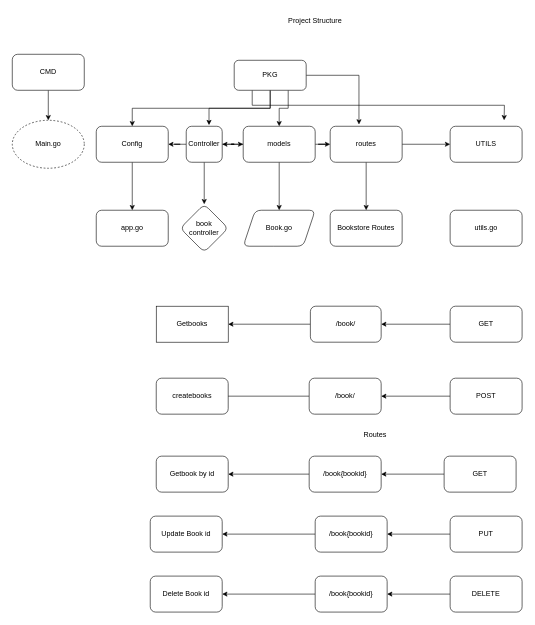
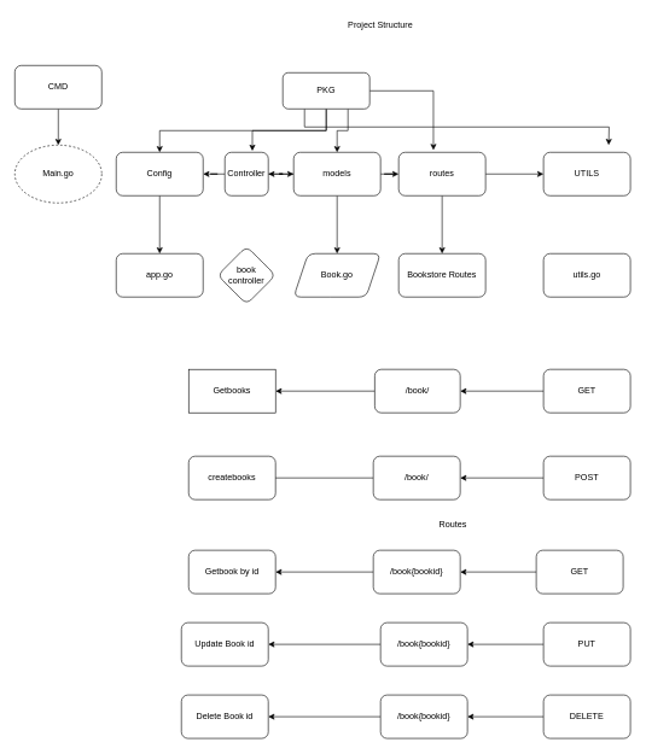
  <mxCell id="0" />
  <mxCell id="1" parent="0" />
  <mxCell id="2" style="edgeStyle=orthogonalEdgeStyle;rounded=0;orthogonalLoop=1;jettySize=auto;html=1;exitX=0.5;exitY=1;exitDx=0;exitDy=0;" edge="1" parent="1" source="3" target="4"><mxGeometry relative="1" as="geometry"><mxPoint x="80" y="220" as="targetPoint" /></mxGeometry></mxCell>
  <mxCell id="3" value="CMD" style="rounded=1;whiteSpace=wrap;html=1;" vertex="1" parent="1"><mxGeometry x="20" y="90" width="120" height="60" as="geometry" /></mxCell>
  <mxCell id="4" value="Main.go" style="ellipse;whiteSpace=wrap;html=1;dashed=1;" vertex="1" parent="1"><mxGeometry x="20" y="200" width="120" height="80" as="geometry" /></mxCell>
  <mxCell id="5" style="edgeStyle=orthogonalEdgeStyle;rounded=0;orthogonalLoop=1;jettySize=auto;html=1;exitX=0.5;exitY=1;exitDx=0;exitDy=0;" edge="1" parent="1" source="10" target="12"><mxGeometry relative="1" as="geometry"><mxPoint x="190" y="210" as="targetPoint" /></mxGeometry></mxCell>
  <mxCell id="6" style="edgeStyle=orthogonalEdgeStyle;rounded=0;orthogonalLoop=1;jettySize=auto;html=1;exitX=0.5;exitY=1;exitDx=0;exitDy=0;entryX=0.633;entryY=-0.033;entryDx=0;entryDy=0;entryPerimeter=0;" edge="1" parent="1" source="10" target="17"><mxGeometry relative="1" as="geometry" /></mxCell>
  <mxCell id="7" style="edgeStyle=orthogonalEdgeStyle;rounded=0;orthogonalLoop=1;jettySize=auto;html=1;exitX=0.75;exitY=1;exitDx=0;exitDy=0;entryX=0.5;entryY=0;entryDx=0;entryDy=0;" edge="1" parent="1" source="10" target="21"><mxGeometry relative="1" as="geometry" /></mxCell>
  <mxCell id="8" style="edgeStyle=orthogonalEdgeStyle;rounded=0;orthogonalLoop=1;jettySize=auto;html=1;exitX=1;exitY=0.5;exitDx=0;exitDy=0;entryX=0.4;entryY=-0.05;entryDx=0;entryDy=0;entryPerimeter=0;" edge="1" parent="1" source="10" target="24"><mxGeometry relative="1" as="geometry" /></mxCell>
  <mxCell id="9" style="edgeStyle=orthogonalEdgeStyle;rounded=0;orthogonalLoop=1;jettySize=auto;html=1;exitX=0.25;exitY=1;exitDx=0;exitDy=0;" edge="1" parent="1" source="10"><mxGeometry relative="1" as="geometry"><mxPoint x="840" y="200" as="targetPoint" /></mxGeometry></mxCell>
  <mxCell id="10" value="PKG" style="rounded=1;whiteSpace=wrap;html=1;" vertex="1" parent="1"><mxGeometry x="390" y="100" width="120" height="50" as="geometry" /></mxCell>
  <mxCell id="11" value="" style="edgeStyle=orthogonalEdgeStyle;rounded=0;orthogonalLoop=1;jettySize=auto;html=1;" edge="1" parent="1" source="12" target="26"><mxGeometry relative="1" as="geometry" /></mxCell>
  <mxCell id="12" value="Config" style="rounded=1;whiteSpace=wrap;html=1;" vertex="1" parent="1"><mxGeometry x="160" y="210" width="120" height="60" as="geometry" /></mxCell>
  <mxCell id="13" style="edgeStyle=orthogonalEdgeStyle;rounded=0;orthogonalLoop=1;jettySize=auto;html=1;exitX=0.5;exitY=1;exitDx=0;exitDy=0;" edge="1" parent="1" source="12" target="12"><mxGeometry relative="1" as="geometry" /></mxCell>
  <mxCell id="14" value="" style="edgeStyle=orthogonalEdgeStyle;rounded=0;orthogonalLoop=1;jettySize=auto;html=1;" edge="1" parent="1" source="17" target="12"><mxGeometry relative="1" as="geometry" /></mxCell>
  <mxCell id="15" style="edgeStyle=orthogonalEdgeStyle;rounded=0;orthogonalLoop=1;jettySize=auto;html=1;exitX=1;exitY=0.5;exitDx=0;exitDy=0;" edge="1" parent="1" source="17" target="21"><mxGeometry relative="1" as="geometry" /></mxCell>
- <mxCell id="16" value="" style="edgeStyle=orthogonalEdgeStyle;rounded=0;orthogonalLoop=1;jettySize=auto;html=1;" edge="1" parent="1" source="17" target="27"><mxGeometry relative="1" as="geometry" /></mxCell>
  <mxCell id="17" value="Controller" style="rounded=1;whiteSpace=wrap;html=1;" vertex="1" parent="1"><mxGeometry x="310" y="210" width="60" height="60" as="geometry" /></mxCell>
  <mxCell id="18" value="" style="edgeStyle=orthogonalEdgeStyle;rounded=0;orthogonalLoop=1;jettySize=auto;html=1;" edge="1" parent="1" source="21" target="17"><mxGeometry relative="1" as="geometry" /></mxCell>
  <mxCell id="19" style="edgeStyle=orthogonalEdgeStyle;rounded=0;orthogonalLoop=1;jettySize=auto;html=1;exitX=1;exitY=0.5;exitDx=0;exitDy=0;" edge="1" parent="1" source="21" target="24"><mxGeometry relative="1" as="geometry" /></mxCell>
  <mxCell id="20" value="" style="edgeStyle=orthogonalEdgeStyle;rounded=0;orthogonalLoop=1;jettySize=auto;html=1;" edge="1" parent="1" source="21" target="28"><mxGeometry relative="1" as="geometry" /></mxCell>
  <mxCell id="21" value="models" style="rounded=1;whiteSpace=wrap;html=1;" vertex="1" parent="1"><mxGeometry x="405" y="210" width="120" height="60" as="geometry" /></mxCell>
  <mxCell id="22" value="" style="edgeStyle=orthogonalEdgeStyle;rounded=0;orthogonalLoop=1;jettySize=auto;html=1;" edge="1" parent="1" source="24" target="25"><mxGeometry relative="1" as="geometry" /></mxCell>
  <mxCell id="23" value="" style="edgeStyle=orthogonalEdgeStyle;rounded=0;orthogonalLoop=1;jettySize=auto;html=1;" edge="1" parent="1" source="24" target="29"><mxGeometry relative="1" as="geometry" /></mxCell>
  <mxCell id="24" value="routes" style="rounded=1;whiteSpace=wrap;html=1;" vertex="1" parent="1"><mxGeometry x="550" y="210" width="120" height="60" as="geometry" /></mxCell>
  <mxCell id="25" value="UTILS" style="rounded=1;whiteSpace=wrap;html=1;" vertex="1" parent="1"><mxGeometry x="750" y="210" width="120" height="60" as="geometry" /></mxCell>
  <mxCell id="26" value="app.go&lt;br&gt;" style="whiteSpace=wrap;html=1;rounded=1;" vertex="1" parent="1"><mxGeometry x="160" y="350" width="120" height="60" as="geometry" /></mxCell>
  <mxCell id="27" value="book controller" style="rhombus;whiteSpace=wrap;html=1;rounded=1;" vertex="1" parent="1"><mxGeometry x="300" y="340" width="80" height="80" as="geometry" /></mxCell>
  <mxCell id="28" value="Book.go" style="shape=parallelogram;perimeter=parallelogramPerimeter;whiteSpace=wrap;html=1;fixedSize=1;rounded=1;" vertex="1" parent="1"><mxGeometry x="405" y="350" width="120" height="60" as="geometry" /></mxCell>
  <mxCell id="29" value="Bookstore Routes" style="whiteSpace=wrap;html=1;rounded=1;" vertex="1" parent="1"><mxGeometry x="550" y="350" width="120" height="60" as="geometry" /></mxCell>
  <mxCell id="30" value="utils.go" style="rounded=1;whiteSpace=wrap;html=1;" vertex="1" parent="1"><mxGeometry x="750" y="350" width="120" height="60" as="geometry" /></mxCell>
  <mxCell id="31" value="Project Structure" style="text;html=1;strokeColor=none;fillColor=none;align=center;verticalAlign=middle;whiteSpace=wrap;rounded=0;" vertex="1" parent="1"><mxGeometry x="290" y="20" width="470" height="30" as="geometry" /></mxCell>
  <mxCell id="32" value="" style="edgeStyle=orthogonalEdgeStyle;rounded=0;orthogonalLoop=1;jettySize=auto;html=1;" edge="1" parent="1" source="33" target="35"><mxGeometry relative="1" as="geometry"><mxPoint x="670" y="540" as="targetPoint" /></mxGeometry></mxCell>
  <mxCell id="33" value="GET" style="rounded=1;whiteSpace=wrap;html=1;" vertex="1" parent="1"><mxGeometry x="750" y="510" width="120" height="60" as="geometry" /></mxCell>
  <mxCell id="34" value="" style="edgeStyle=orthogonalEdgeStyle;rounded=0;orthogonalLoop=1;jettySize=auto;html=1;" edge="1" parent="1" source="35" target="36"><mxGeometry relative="1" as="geometry"><mxPoint x="530" y="540" as="targetPoint" /></mxGeometry></mxCell>
  <mxCell id="35" value="/book/" style="rounded=1;whiteSpace=wrap;html=1;" vertex="1" parent="1"><mxGeometry x="517" y="510" width="118" height="60" as="geometry" /></mxCell>
  <mxCell id="36" value="Getbooks" style="rounded=0;whiteSpace=wrap;html=1;" vertex="1" parent="1"><mxGeometry x="260" y="510" width="120" height="60" as="geometry" /></mxCell>
  <mxCell id="37" value="" style="edgeStyle=orthogonalEdgeStyle;rounded=0;orthogonalLoop=1;jettySize=auto;html=1;" edge="1" parent="1" source="38" target="40"><mxGeometry relative="1" as="geometry" /></mxCell>
  <mxCell id="38" value="POST" style="rounded=1;whiteSpace=wrap;html=1;" vertex="1" parent="1"><mxGeometry x="750" y="630" width="120" height="60" as="geometry" /></mxCell>
  <mxCell id="39" value="" style="edgeStyle=orthogonalEdgeStyle;rounded=0;orthogonalLoop=1;jettySize=auto;html=1;" edge="1" parent="1" source="40"><mxGeometry relative="1" as="geometry"><mxPoint x="370" y="660" as="targetPoint" /></mxGeometry></mxCell>
  <mxCell id="40" value="/book/" style="whiteSpace=wrap;html=1;rounded=1;" vertex="1" parent="1"><mxGeometry x="515" y="630" width="120" height="60" as="geometry" /></mxCell>
  <mxCell id="41" value="createbooks" style="rounded=1;whiteSpace=wrap;html=1;" vertex="1" parent="1"><mxGeometry x="260" y="630" width="120" height="60" as="geometry" /></mxCell>
  <mxCell id="42" value="" style="edgeStyle=orthogonalEdgeStyle;rounded=0;orthogonalLoop=1;jettySize=auto;html=1;" edge="1" parent="1" source="43" target="45"><mxGeometry relative="1" as="geometry" /></mxCell>
  <mxCell id="43" value="GET" style="rounded=1;whiteSpace=wrap;html=1;" vertex="1" parent="1"><mxGeometry x="740" y="760" width="120" height="60" as="geometry" /></mxCell>
  <mxCell id="44" value="" style="edgeStyle=orthogonalEdgeStyle;rounded=0;orthogonalLoop=1;jettySize=auto;html=1;" edge="1" parent="1" source="45" target="46"><mxGeometry relative="1" as="geometry" /></mxCell>
  <mxCell id="45" value="/book{bookid}" style="rounded=1;whiteSpace=wrap;html=1;" vertex="1" parent="1"><mxGeometry x="515" y="760" width="120" height="60" as="geometry" /></mxCell>
  <mxCell id="46" value="Getbook by id" style="rounded=1;whiteSpace=wrap;html=1;" vertex="1" parent="1"><mxGeometry x="260" y="760" width="120" height="60" as="geometry" /></mxCell>
  <mxCell id="47" style="edgeStyle=orthogonalEdgeStyle;rounded=0;orthogonalLoop=1;jettySize=auto;html=1;entryX=1;entryY=0.5;entryDx=0;entryDy=0;" edge="1" parent="1" source="48" target="50"><mxGeometry relative="1" as="geometry" /></mxCell>
  <mxCell id="48" value="PUT" style="rounded=1;whiteSpace=wrap;html=1;" vertex="1" parent="1"><mxGeometry x="750" y="860" width="120" height="60" as="geometry" /></mxCell>
  <mxCell id="49" style="edgeStyle=orthogonalEdgeStyle;rounded=0;orthogonalLoop=1;jettySize=auto;html=1;exitX=0;exitY=0.5;exitDx=0;exitDy=0;" edge="1" parent="1" source="50" target="51"><mxGeometry relative="1" as="geometry" /></mxCell>
  <mxCell id="50" value="/book{bookid}" style="rounded=1;whiteSpace=wrap;html=1;" vertex="1" parent="1"><mxGeometry x="525" y="860" width="120" height="60" as="geometry" /></mxCell>
  <mxCell id="51" value="Update Book id" style="rounded=1;whiteSpace=wrap;html=1;" vertex="1" parent="1"><mxGeometry x="250" y="860" width="120" height="60" as="geometry" /></mxCell>
  <mxCell id="52" style="edgeStyle=orthogonalEdgeStyle;rounded=0;orthogonalLoop=1;jettySize=auto;html=1;exitX=0;exitY=0.5;exitDx=0;exitDy=0;entryX=1;entryY=0.5;entryDx=0;entryDy=0;" edge="1" parent="1" source="53" target="55"><mxGeometry relative="1" as="geometry" /></mxCell>
  <mxCell id="53" value="DELETE" style="rounded=1;whiteSpace=wrap;html=1;" vertex="1" parent="1"><mxGeometry x="750" y="960" width="120" height="60" as="geometry" /></mxCell>
  <mxCell id="54" style="edgeStyle=orthogonalEdgeStyle;rounded=0;orthogonalLoop=1;jettySize=auto;html=1;exitX=0;exitY=0.5;exitDx=0;exitDy=0;entryX=1;entryY=0.5;entryDx=0;entryDy=0;" edge="1" parent="1" source="55" target="56"><mxGeometry relative="1" as="geometry" /></mxCell>
  <mxCell id="55" value="/book{bookid}" style="rounded=1;whiteSpace=wrap;html=1;" vertex="1" parent="1"><mxGeometry x="525" y="960" width="120" height="60" as="geometry" /></mxCell>
  <mxCell id="56" value="Delete Book id" style="rounded=1;whiteSpace=wrap;html=1;" vertex="1" parent="1"><mxGeometry x="250" y="960" width="120" height="60" as="geometry" /></mxCell>
  <mxCell id="57" value="Routes" style="text;html=1;strokeColor=none;fillColor=none;align=center;verticalAlign=middle;whiteSpace=wrap;rounded=0;" vertex="1" parent="1"><mxGeometry x="440" y="710" width="370" height="30" as="geometry" /></mxCell>
